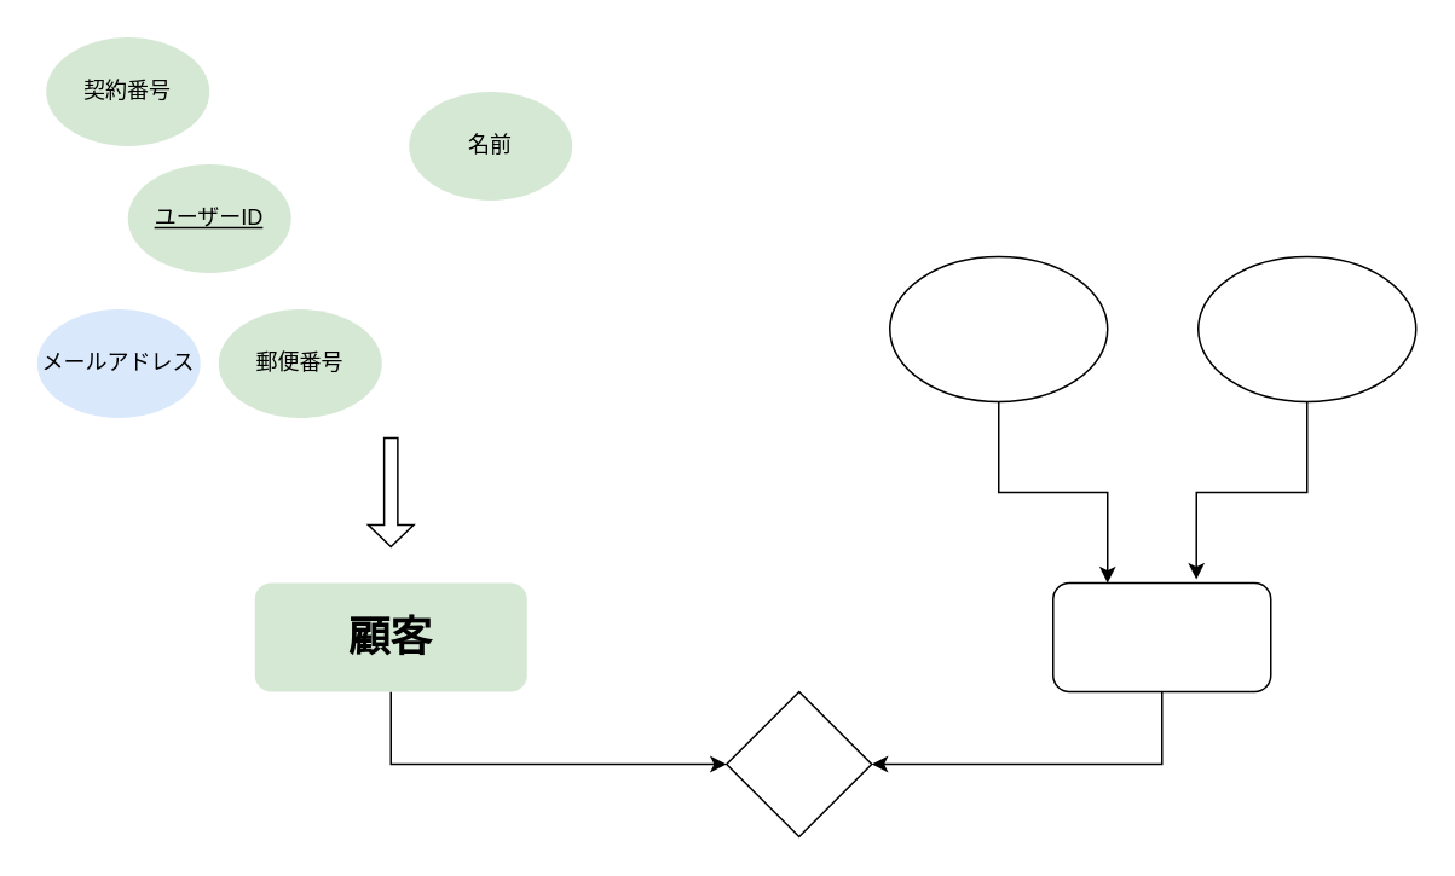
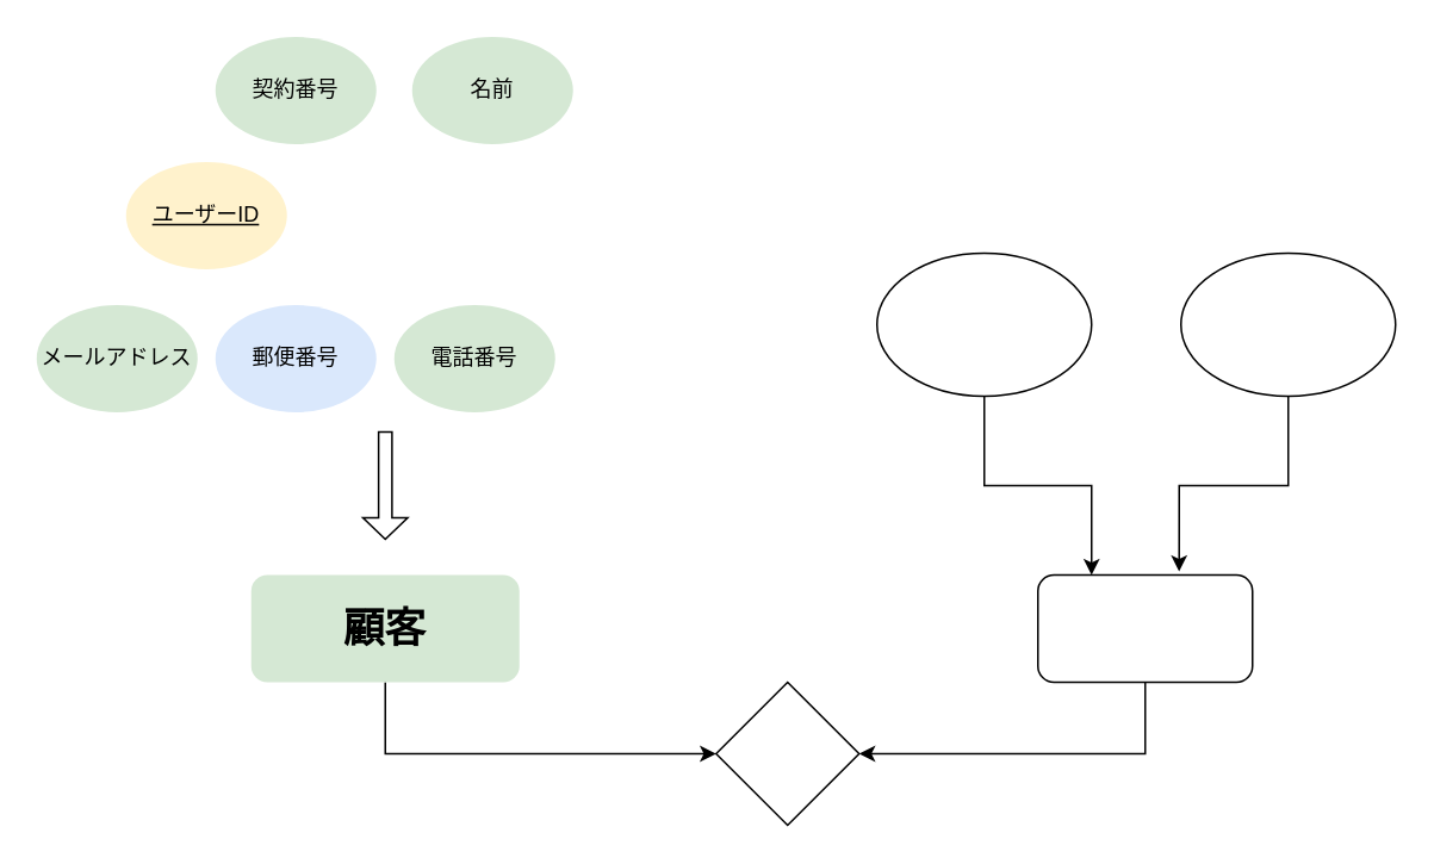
  <mxCell id="0" />
  <mxCell id="1" parent="0" />
- <mxCell id="2" value="郵便番号" style="ellipse;whiteSpace=wrap;html=1;fillColor=#d5e8d4;strokeColor=none;" vertex="1" parent="1"><mxGeometry x="120" y="170" width="90" height="60" as="geometry" /></mxCell>
+ <mxCell id="2" value="郵便番号" style="ellipse;whiteSpace=wrap;html=1;fillColor=#dae8fc;strokeColor=none;" vertex="1" parent="1"><mxGeometry x="120" y="170" width="90" height="60" as="geometry" /></mxCell>
  <mxCell id="3" style="edgeStyle=orthogonalEdgeStyle;rounded=0;orthogonalLoop=1;jettySize=auto;html=1;exitX=0.5;exitY=1;exitDx=0;exitDy=0;entryX=0.25;entryY=0;entryDx=0;entryDy=0;" edge="1" parent="1" source="4" target="10"><mxGeometry relative="1" as="geometry" /></mxCell>
  <mxCell id="4" value="" style="ellipse;whiteSpace=wrap;html=1;" vertex="1" parent="1"><mxGeometry x="490" y="141" width="120" height="80" as="geometry" /></mxCell>
  <mxCell id="5" style="edgeStyle=orthogonalEdgeStyle;rounded=0;orthogonalLoop=1;jettySize=auto;html=1;exitX=0.5;exitY=1;exitDx=0;exitDy=0;entryX=0.658;entryY=-0.033;entryDx=0;entryDy=0;entryPerimeter=0;" edge="1" parent="1" source="6" target="10"><mxGeometry relative="1" as="geometry" /></mxCell>
  <mxCell id="6" value="" style="ellipse;whiteSpace=wrap;html=1;" vertex="1" parent="1"><mxGeometry x="660" y="141" width="120" height="80" as="geometry" /></mxCell>
  <mxCell id="7" style="edgeStyle=orthogonalEdgeStyle;rounded=0;orthogonalLoop=1;jettySize=auto;html=1;exitX=0.5;exitY=1;exitDx=0;exitDy=0;entryX=0;entryY=0.5;entryDx=0;entryDy=0;" edge="1" parent="1" source="8" target="11"><mxGeometry relative="1" as="geometry" /></mxCell>
  <mxCell id="8" value="&lt;b&gt;&lt;font style=&quot;font-size: 23px&quot;&gt;顧客&lt;/font&gt;&lt;/b&gt;" style="rounded=1;whiteSpace=wrap;html=1;fillColor=#d5e8d4;strokeColor=none;" vertex="1" parent="1"><mxGeometry x="140" y="321" width="150" height="60" as="geometry" /></mxCell>
  <mxCell id="9" style="edgeStyle=orthogonalEdgeStyle;rounded=0;orthogonalLoop=1;jettySize=auto;html=1;exitX=0.5;exitY=1;exitDx=0;exitDy=0;entryX=1;entryY=0.5;entryDx=0;entryDy=0;" edge="1" parent="1" source="10" target="11"><mxGeometry relative="1" as="geometry" /></mxCell>
  <mxCell id="10" value="" style="rounded=1;whiteSpace=wrap;html=1;" vertex="1" parent="1"><mxGeometry x="580" y="321" width="120" height="60" as="geometry" /></mxCell>
  <mxCell id="11" value="" style="rhombus;whiteSpace=wrap;html=1;" vertex="1" parent="1"><mxGeometry x="400" y="381" width="80" height="80" as="geometry" /></mxCell>
- <mxCell id="12" value="メールアドレス" style="ellipse;whiteSpace=wrap;html=1;fillColor=#dae8fc;strokeColor=none;" vertex="1" parent="1"><mxGeometry x="20" y="170" width="90" height="60" as="geometry" /></mxCell>
- <mxCell id="14" value="&lt;u&gt;ユーザーID&lt;/u&gt;" style="ellipse;whiteSpace=wrap;html=1;fillColor=#d5e8d4;strokeColor=none;" vertex="1" parent="1"><mxGeometry x="70" y="90" width="90" height="60" as="geometry" /></mxCell>
+ <mxCell id="12" value="メールアドレス" style="ellipse;whiteSpace=wrap;html=1;fillColor=#d5e8d4;strokeColor=none;" vertex="1" parent="1"><mxGeometry x="20" y="170" width="90" height="60" as="geometry" /></mxCell>
+ <mxCell id="13" value="電話番号" style="ellipse;whiteSpace=wrap;html=1;fillColor=#d5e8d4;strokeColor=none;" vertex="1" parent="1"><mxGeometry x="220" y="170" width="90" height="60" as="geometry" /></mxCell>
+ <mxCell id="14" value="&lt;u&gt;ユーザーID&lt;/u&gt;" style="ellipse;whiteSpace=wrap;html=1;fillColor=#fff2cc;strokeColor=none;" vertex="1" parent="1"><mxGeometry x="70" y="90" width="90" height="60" as="geometry" /></mxCell>
  <mxCell id="15" value="" style="shape=singleArrow;direction=south;whiteSpace=wrap;html=1;fontSize=23;" vertex="1" parent="1"><mxGeometry x="202.5" y="241" width="25" height="60" as="geometry" /></mxCell>
- <mxCell id="16" value="契約番号" style="ellipse;whiteSpace=wrap;html=1;fillColor=#d5e8d4;strokeColor=none;" vertex="1" parent="1"><mxGeometry x="25" y="20" width="90" height="60" as="geometry" /></mxCell>
- <mxCell id="17" value="名前" style="ellipse;whiteSpace=wrap;html=1;fillColor=#d5e8d4;strokeColor=none;" vertex="1" parent="1"><mxGeometry x="225" y="50" width="90" height="60" as="geometry" /></mxCell>
+ <mxCell id="16" value="契約番号" style="ellipse;whiteSpace=wrap;html=1;fillColor=#d5e8d4;strokeColor=none;" vertex="1" parent="1"><mxGeometry x="120" y="20" width="90" height="60" as="geometry" /></mxCell>
+ <mxCell id="17" value="名前" style="ellipse;whiteSpace=wrap;html=1;fillColor=#d5e8d4;strokeColor=none;" vertex="1" parent="1"><mxGeometry x="230" y="20" width="90" height="60" as="geometry" /></mxCell>
